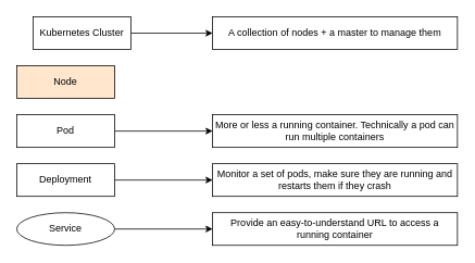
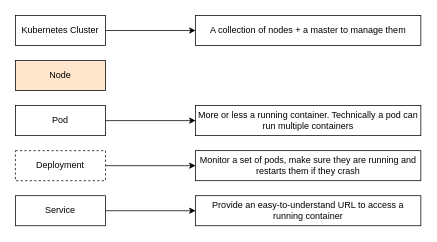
  <mxCell id="0" />
  <mxCell id="1" parent="0" />
  <mxCell id="2" style="edgeStyle=none;html=1;" edge="1" parent="1" source="3"><mxGeometry relative="1" as="geometry"><mxPoint x="260" y="40" as="targetPoint" /></mxGeometry></mxCell>
- <mxCell id="3" value="Kubernetes Cluster" style="rounded=0;whiteSpace=wrap;html=1;" vertex="1" parent="1"><mxGeometry x="40" y="20" width="120" height="40" as="geometry" /></mxCell>
+ <mxCell id="3" value="Kubernetes Cluster" style="rounded=0;whiteSpace=wrap;html=1;" vertex="1" parent="1"><mxGeometry x="20" y="20" width="120" height="40" as="geometry" /></mxCell>
  <mxCell id="4" value="A collection of nodes + a master to manage them" style="rounded=0;whiteSpace=wrap;html=1;" vertex="1" parent="1"><mxGeometry x="260" y="20" width="300" height="40" as="geometry" /></mxCell>
  <mxCell id="5" value="Node" style="rounded=0;whiteSpace=wrap;html=1;fillColor=#ffe6cc;" vertex="1" parent="1"><mxGeometry x="20" y="80" width="120" height="40" as="geometry" /></mxCell>
  <mxCell id="6" style="edgeStyle=none;html=1;exitX=1;exitY=0.5;exitDx=0;exitDy=0;" edge="1" source="7" target="8" parent="1"><mxGeometry relative="1" as="geometry" /></mxCell>
  <mxCell id="7" value="Pod" style="rounded=0;whiteSpace=wrap;html=1;" vertex="1" parent="1"><mxGeometry x="20" y="140" width="120" height="40" as="geometry" /></mxCell>
  <mxCell id="8" value="More or less a running container. Technically a pod can run multiple containers" style="rounded=0;whiteSpace=wrap;html=1;" vertex="1" parent="1"><mxGeometry x="260" y="140" width="300" height="40" as="geometry" /></mxCell>
  <mxCell id="9" style="edgeStyle=none;html=1;exitX=1;exitY=0.5;exitDx=0;exitDy=0;" edge="1" source="10" target="11" parent="1"><mxGeometry relative="1" as="geometry" /></mxCell>
- <mxCell id="10" value="Deployment" style="rounded=0;whiteSpace=wrap;html=1;" vertex="1" parent="1"><mxGeometry x="20" y="200" width="120" height="40" as="geometry" /></mxCell>
+ <mxCell id="10" value="Deployment" style="rounded=0;whiteSpace=wrap;html=1;dashed=1;" vertex="1" parent="1"><mxGeometry x="20" y="200" width="120" height="40" as="geometry" /></mxCell>
  <mxCell id="11" value="Monitor a set of pods, make sure they are running and restarts them if they crash" style="rounded=0;whiteSpace=wrap;html=1;" vertex="1" parent="1"><mxGeometry x="260" y="200" width="300" height="40" as="geometry" /></mxCell>
  <mxCell id="12" style="edgeStyle=none;html=1;exitX=1;exitY=0.5;exitDx=0;exitDy=0;" edge="1" source="13" target="14" parent="1"><mxGeometry relative="1" as="geometry" /></mxCell>
- <mxCell id="13" value="Service" style="ellipse;whiteSpace=wrap;html=1;" vertex="1" parent="1"><mxGeometry x="20" y="260" width="120" height="40" as="geometry" /></mxCell>
+ <mxCell id="13" value="Service" style="rounded=0;whiteSpace=wrap;html=1;" vertex="1" parent="1"><mxGeometry x="20" y="260" width="120" height="40" as="geometry" /></mxCell>
  <mxCell id="14" value="Provide an easy-to-understand URL to access a running container" style="rounded=0;whiteSpace=wrap;html=1;" vertex="1" parent="1"><mxGeometry x="260" y="260" width="300" height="40" as="geometry" /></mxCell>
